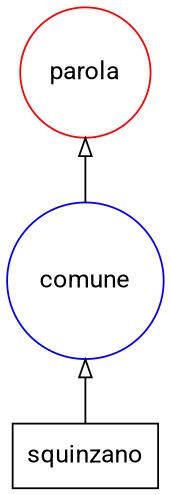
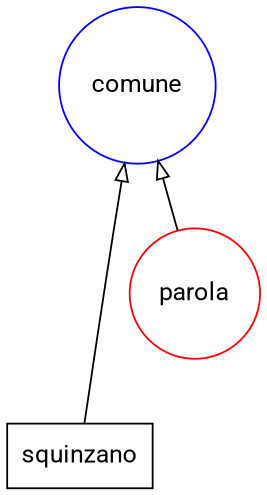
  digraph {
    fontname=Roboto
    rankdir=BT
    node [fontname=Roboto shape=circle]
    edge [arrowhead=empty fontname=Roboto]
    n1 [label=squinzano shape=box]
    n2 [color=red label=parola]
    n3 [color=blue label=comune]
    subgraph sub_1 {
      rank=source
      n1
    }
    subgraph sub_2 {
      rank=same
      n2
    }
    subgraph sub_3 {
      rank=same
      n3
    }
    subgraph sub_4 {
      rank=same
    }
    subgraph sub_5 {
      rank=same
    }
    n1 -> n3
-   n3 -> n2
+   n2 -> n3
  }
